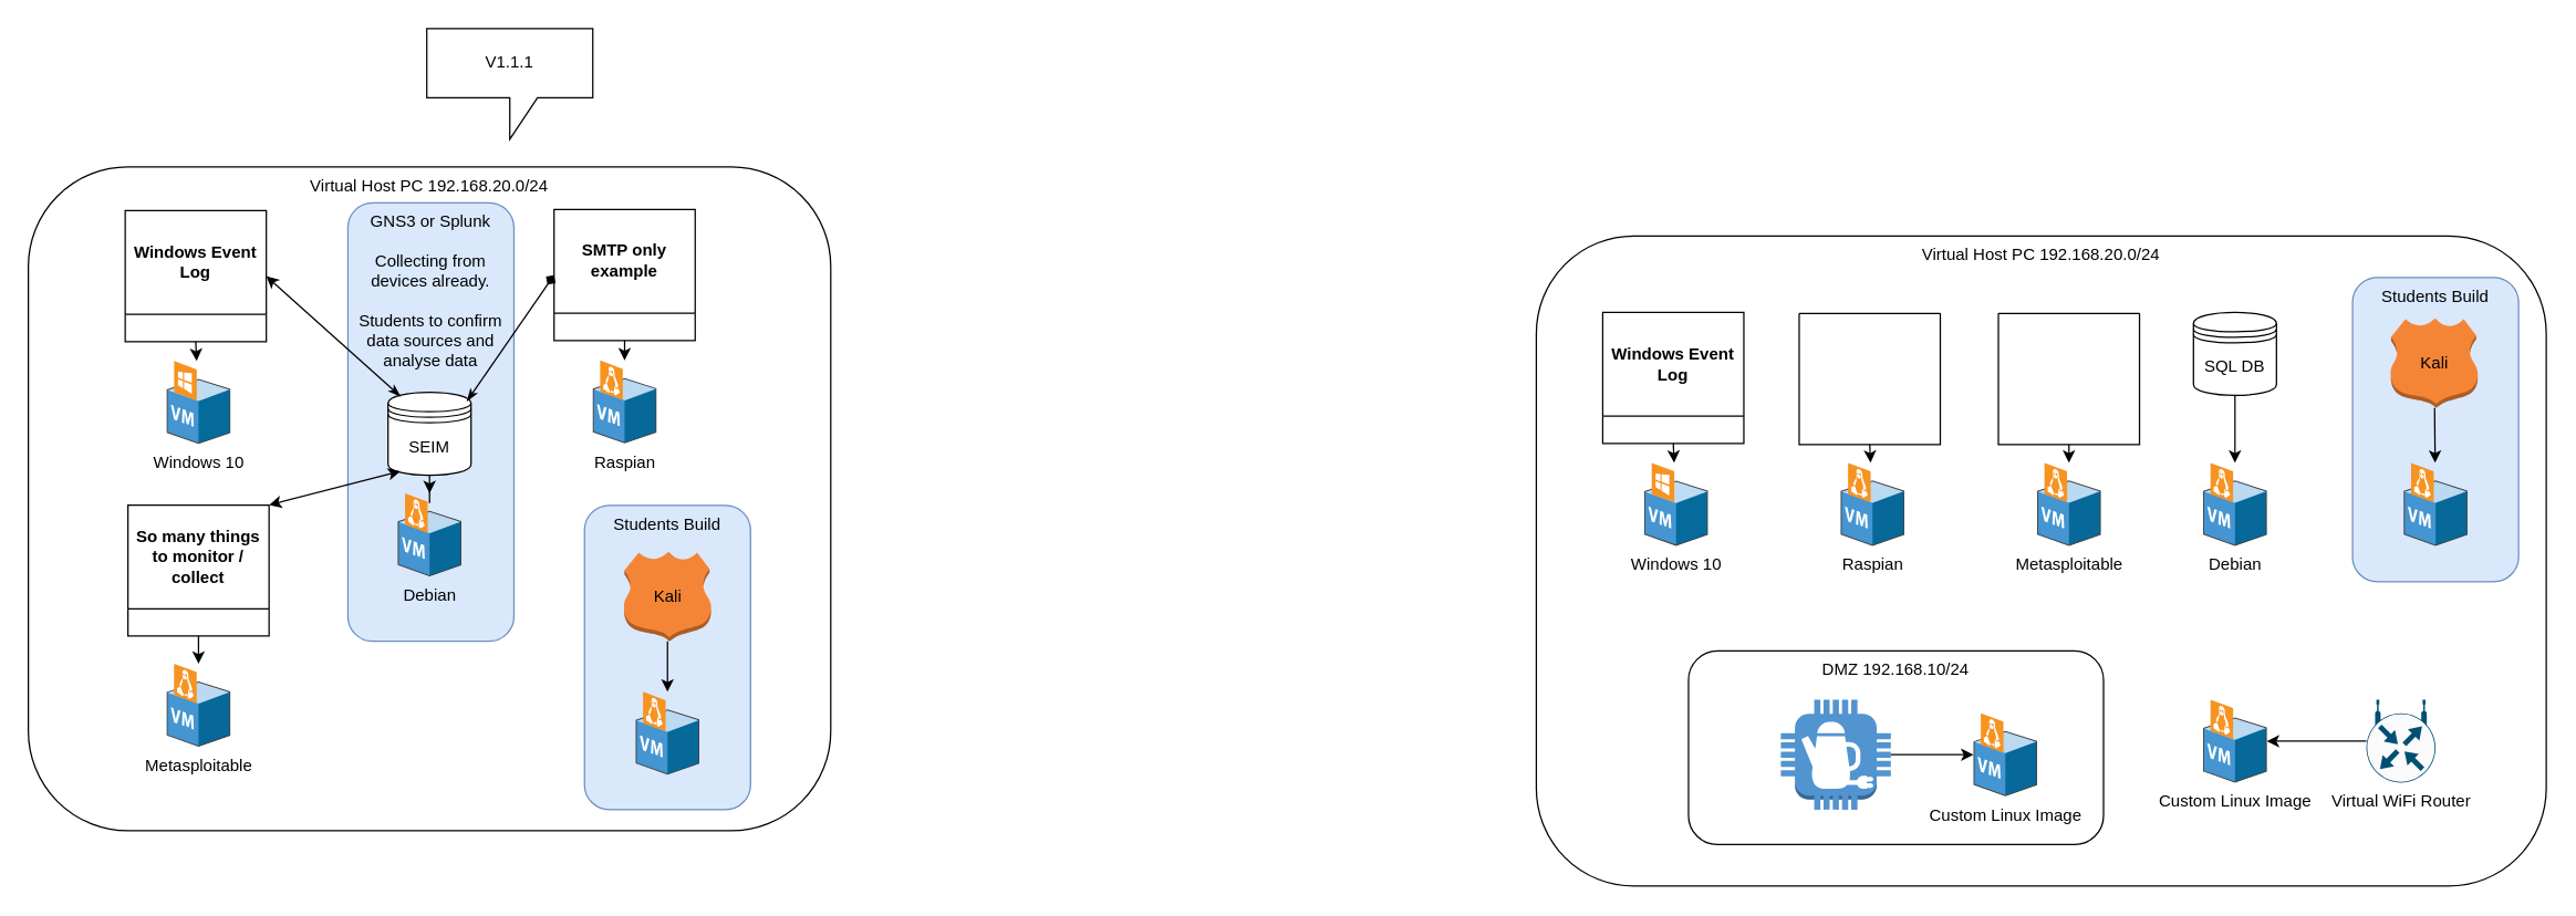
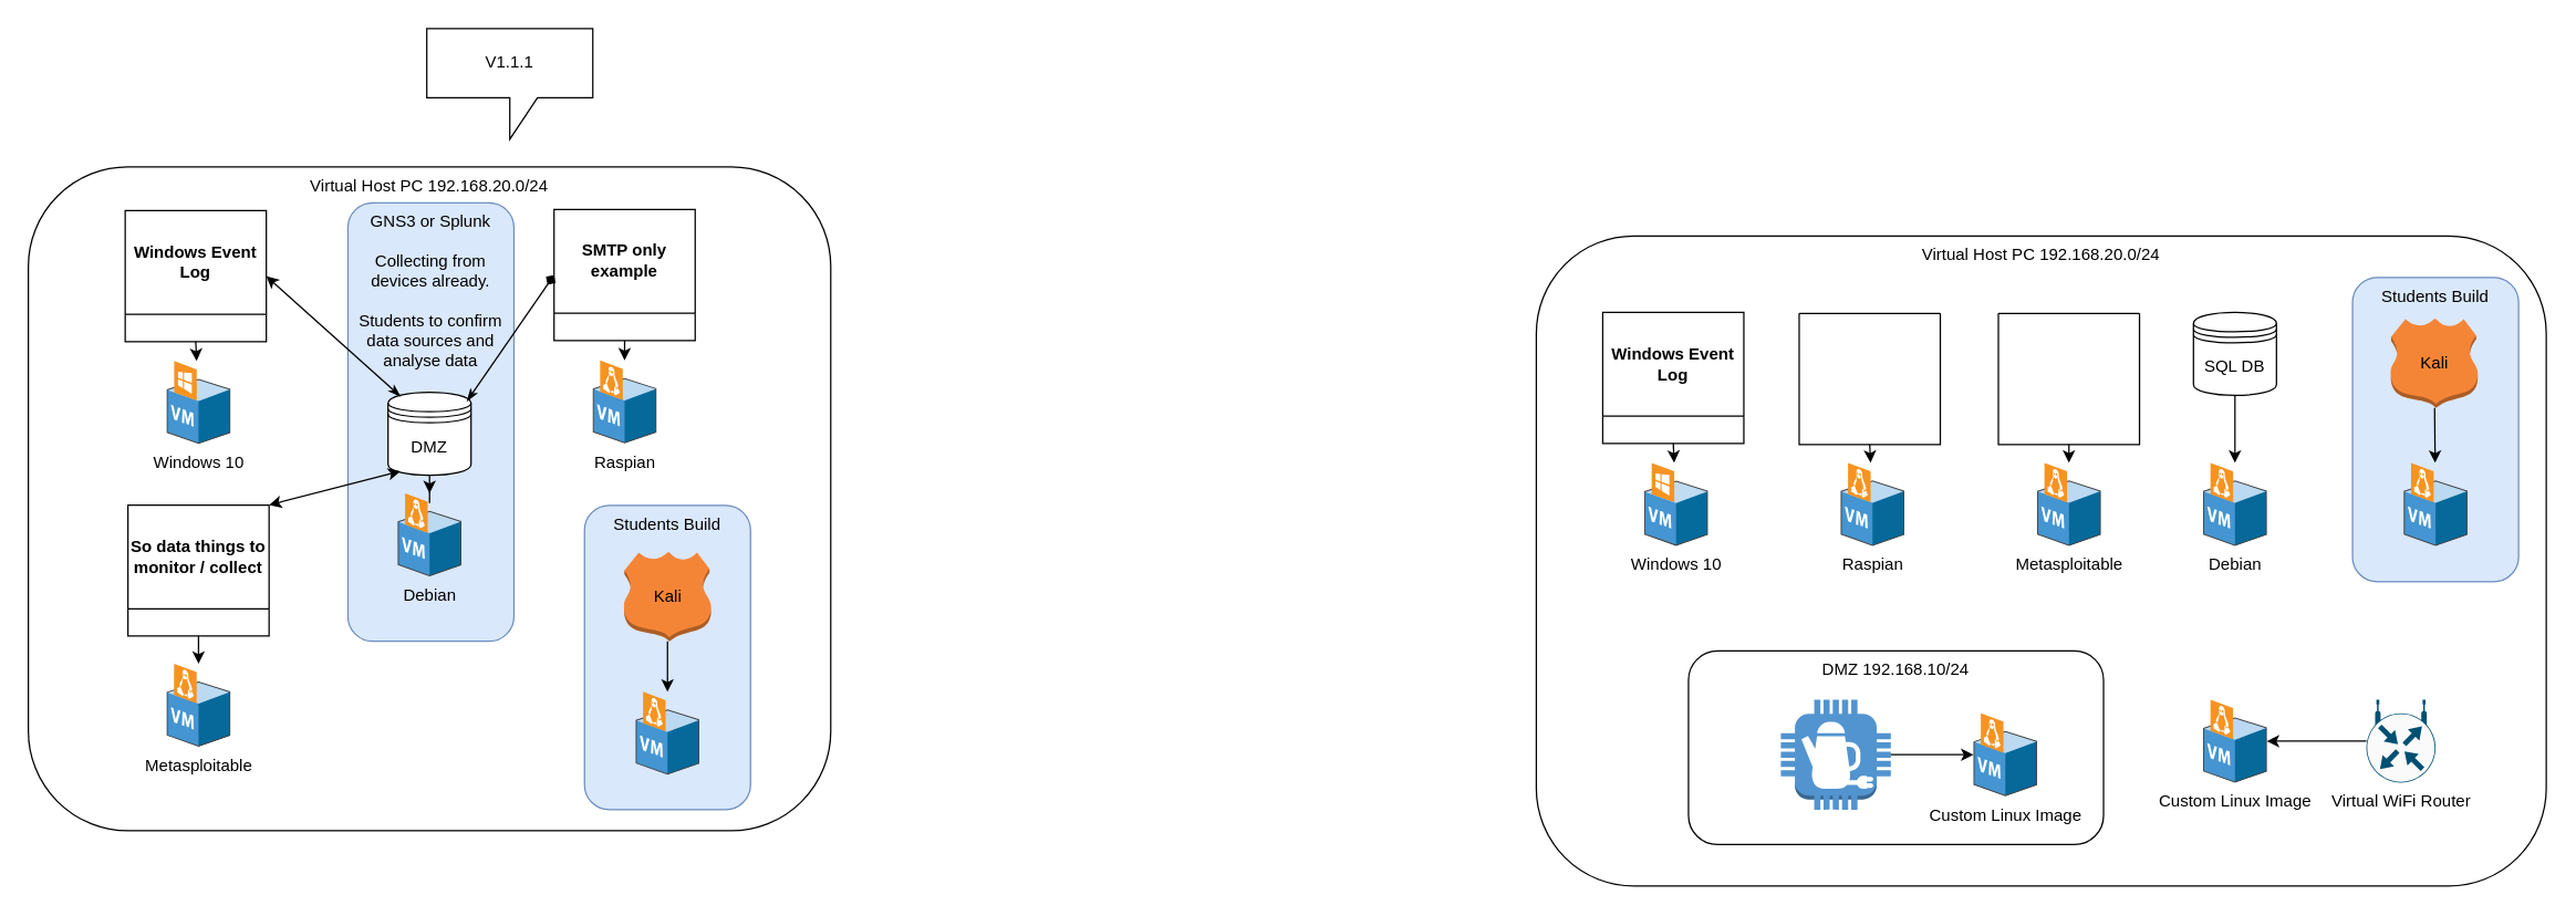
  <mxCell id="0" />
  <mxCell id="1" parent="0" />
  <mxCell id="2" value="Virtual Host PC 192.168.20.0/24" style="rounded=1;whiteSpace=wrap;html=1;verticalAlign=top;" parent="1" vertex="1"><mxGeometry x="20" y="120" width="580" height="480" as="geometry" /></mxCell>
  <mxCell id="3" value="GNS3 or Splunk&lt;div&gt;&lt;br&gt;&lt;/div&gt;&lt;div&gt;Collecting from devices already.&lt;/div&gt;&lt;div&gt;&lt;br&gt;&lt;/div&gt;&lt;div&gt;Students to confirm data sources and analyse data&lt;/div&gt;" style="rounded=1;whiteSpace=wrap;html=1;verticalAlign=top;fillColor=#dae8fc;strokeColor=#6c8ebf;" vertex="1" parent="1"><mxGeometry x="251" y="146" width="120" height="317" as="geometry" /></mxCell>
  <mxCell id="4" value="Virtual Host PC 192.168.20.0/24" style="rounded=1;whiteSpace=wrap;html=1;verticalAlign=top;" parent="1" vertex="1"><mxGeometry x="1110" y="170" width="730" height="470" as="geometry" /></mxCell>
  <mxCell id="5" value="Students Build" style="rounded=1;whiteSpace=wrap;html=1;verticalAlign=top;fillColor=#dae8fc;strokeColor=#6c8ebf;" parent="1" vertex="1"><mxGeometry x="1700" y="200" width="120" height="220" as="geometry" /></mxCell>
  <mxCell id="6" value="Debian" style="shadow=0;dashed=0;html=1;labelPosition=center;verticalLabelPosition=bottom;verticalAlign=top;align=center;outlineConnect=0;shape=mxgraph.veeam.3d.vm_linux;" parent="1" vertex="1"><mxGeometry x="1592" y="334" width="46" height="60" as="geometry" /></mxCell>
  <mxCell id="7" value="" style="shadow=0;dashed=0;html=1;labelPosition=center;verticalLabelPosition=bottom;verticalAlign=top;align=center;outlineConnect=0;shape=mxgraph.veeam.3d.vm_linux;" parent="1" vertex="1"><mxGeometry x="1737" y="334" width="46" height="60" as="geometry" /></mxCell>
  <mxCell id="8" value="Kali" style="outlineConnect=0;dashed=0;verticalLabelPosition=middle;verticalAlign=middle;align=center;html=1;shape=mxgraph.aws3.hosted_zone;fillColor=#F58536;gradientColor=none;labelPosition=center;" parent="1" vertex="1"><mxGeometry x="1727.5" y="229.75" width="63" height="64.5" as="geometry" /></mxCell>
  <mxCell id="9" value="Metasploitable" style="shadow=0;dashed=0;html=1;labelPosition=center;verticalLabelPosition=bottom;verticalAlign=top;align=center;outlineConnect=0;shape=mxgraph.veeam.3d.vm_linux;" parent="1" vertex="1"><mxGeometry x="1472" y="334" width="46" height="60" as="geometry" /></mxCell>
  <mxCell id="10" value="" style="endArrow=classic;html=1;rounded=0;" parent="1" source="8" target="7" edge="1"><mxGeometry width="50" height="50" relative="1" as="geometry"><mxPoint x="1700" y="390" as="sourcePoint" /><mxPoint x="1750" y="340" as="targetPoint" /></mxGeometry></mxCell>
  <mxCell id="11" value="Windows 10" style="shadow=0;dashed=0;html=1;labelPosition=center;verticalLabelPosition=bottom;verticalAlign=top;align=center;outlineConnect=0;shape=mxgraph.veeam.3d.vm_windows;" parent="1" vertex="1"><mxGeometry x="1188" y="334" width="46" height="60" as="geometry" /></mxCell>
  <mxCell id="12" value="Raspian" style="shadow=0;dashed=0;html=1;labelPosition=center;verticalLabelPosition=bottom;verticalAlign=top;align=center;outlineConnect=0;shape=mxgraph.veeam.3d.vm_linux;" parent="1" vertex="1"><mxGeometry x="1330" y="334" width="46" height="60" as="geometry" /></mxCell>
  <mxCell id="13" value="" style="endArrow=classic;html=1;rounded=0;exitX=0.5;exitY=1;exitDx=0;exitDy=0;" parent="1" source="17" target="12" edge="1"><mxGeometry width="50" height="50" relative="1" as="geometry"><mxPoint x="1353" y="322" as="sourcePoint" /><mxPoint x="1427" y="244.25" as="targetPoint" /></mxGeometry></mxCell>
  <mxCell id="14" value="" style="endArrow=classic;html=1;rounded=0;exitX=0.5;exitY=1;exitDx=0;exitDy=0;" parent="1" source="16" target="11" edge="1"><mxGeometry width="50" height="50" relative="1" as="geometry"><mxPoint x="1211.309" y="318.8" as="sourcePoint" /><mxPoint x="1750" y="340" as="targetPoint" /></mxGeometry></mxCell>
  <mxCell id="15" value="" style="endArrow=classic;html=1;rounded=0;exitX=0.5;exitY=1;exitDx=0;exitDy=0;" parent="1" source="18" target="9" edge="1"><mxGeometry width="50" height="50" relative="1" as="geometry"><mxPoint x="1494.527" y="321.8" as="sourcePoint" /><mxPoint x="1750" y="340" as="targetPoint" /></mxGeometry></mxCell>
  <mxCell id="16" value="Windows Event Log" style="swimlane;startSize=75;whiteSpace=wrap;verticalAlign=middle;labelPosition=center;verticalLabelPosition=middle;align=center;" parent="1" vertex="1"><mxGeometry x="1158" y="225.25" width="102" height="94.75" as="geometry" /></mxCell>
  <mxCell id="17" value="" style="swimlane;startSize=0;" parent="1" vertex="1"><mxGeometry x="1300" y="226" width="102" height="94.75" as="geometry" /></mxCell>
  <mxCell id="18" value="" style="swimlane;startSize=0;" parent="1" vertex="1"><mxGeometry x="1444" y="226" width="102" height="94.75" as="geometry" /></mxCell>
  <mxCell id="19" value="DMZ 192.168.10/24" style="rounded=1;whiteSpace=wrap;html=1;verticalAlign=top;fillColor=none;" parent="1" vertex="1"><mxGeometry x="1220" y="470" width="300" height="140" as="geometry" /></mxCell>
  <mxCell id="20" value="" style="outlineConnect=0;dashed=0;verticalLabelPosition=bottom;verticalAlign=top;align=center;html=1;shape=mxgraph.aws3.coffee_pot;fillColor=#5294CF;gradientColor=none;" parent="1" vertex="1"><mxGeometry x="1286.75" y="505.25" width="79.5" height="79.5" as="geometry" /></mxCell>
  <mxCell id="21" value="" style="edgeStyle=orthogonalEdgeStyle;rounded=0;orthogonalLoop=1;jettySize=auto;html=1;" parent="1" source="22" target="6" edge="1"><mxGeometry relative="1" as="geometry"><Array as="points" /></mxGeometry></mxCell>
  <mxCell id="22" value="SQL DB" style="shape=datastore;whiteSpace=wrap;html=1;" parent="1" vertex="1"><mxGeometry x="1585" y="225.25" width="60" height="60" as="geometry" /></mxCell>
  <mxCell id="23" value="Virtual WiFi Router" style="sketch=0;points=[[0.5,0,0],[1,0.5,0],[0.5,1,0],[0,0.5,0],[0.145,0.145,0],[0.856,0.145,0],[0.855,0.856,0],[0.145,0.855,0]];verticalLabelPosition=bottom;html=1;verticalAlign=top;aspect=fixed;align=center;pointerEvents=1;shape=mxgraph.cisco19.rect;prIcon=wireless_router;fillColor=#FAFAFA;strokeColor=#005073;labelPosition=center;" parent="1" vertex="1"><mxGeometry x="1710" y="505.25" width="50" height="60" as="geometry" /></mxCell>
  <mxCell id="24" value="Custom Linux Image" style="shadow=0;dashed=0;html=1;labelPosition=center;verticalLabelPosition=bottom;verticalAlign=top;align=center;outlineConnect=0;shape=mxgraph.veeam.3d.vm_linux;" parent="1" vertex="1"><mxGeometry x="1426" y="515" width="46" height="60" as="geometry" /></mxCell>
  <mxCell id="25" value="" style="endArrow=classic;html=1;rounded=0;" parent="1" source="20" target="24" edge="1"><mxGeometry width="50" height="50" relative="1" as="geometry"><mxPoint x="1700" y="480" as="sourcePoint" /><mxPoint x="1750" y="430" as="targetPoint" /></mxGeometry></mxCell>
  <mxCell id="26" value="Custom Linux Image" style="shadow=0;dashed=0;html=1;labelPosition=center;verticalLabelPosition=bottom;verticalAlign=top;align=center;outlineConnect=0;shape=mxgraph.veeam.3d.vm_linux;" parent="1" vertex="1"><mxGeometry x="1592" y="505.25" width="46" height="60" as="geometry" /></mxCell>
  <mxCell id="27" value="" style="endArrow=classic;html=1;rounded=0;exitX=0;exitY=0.5;exitDx=0;exitDy=0;exitPerimeter=0;" parent="1" source="23" target="26" edge="1"><mxGeometry width="50" height="50" relative="1" as="geometry"><mxPoint x="1690" y="540" as="sourcePoint" /><mxPoint x="1750" y="430" as="targetPoint" /></mxGeometry></mxCell>
  <mxCell id="28" value="Students Build" style="rounded=1;whiteSpace=wrap;html=1;verticalAlign=top;fillColor=#dae8fc;strokeColor=#6c8ebf;" parent="1" vertex="1"><mxGeometry x="422" y="364.75" width="120" height="220" as="geometry" /></mxCell>
  <mxCell id="29" value="Debian" style="shadow=0;dashed=0;html=1;labelPosition=center;verticalLabelPosition=bottom;verticalAlign=top;align=center;outlineConnect=0;shape=mxgraph.veeam.3d.vm_linux;" parent="1" vertex="1"><mxGeometry x="287" y="356" width="46" height="60" as="geometry" /></mxCell>
  <mxCell id="30" value="" style="shadow=0;dashed=0;html=1;labelPosition=center;verticalLabelPosition=bottom;verticalAlign=top;align=center;outlineConnect=0;shape=mxgraph.veeam.3d.vm_linux;" parent="1" vertex="1"><mxGeometry x="459" y="499.5" width="46" height="60" as="geometry" /></mxCell>
  <mxCell id="31" value="Kali" style="outlineConnect=0;dashed=0;verticalLabelPosition=middle;verticalAlign=middle;align=center;html=1;shape=mxgraph.aws3.hosted_zone;fillColor=#F58536;gradientColor=none;labelPosition=center;" parent="1" vertex="1"><mxGeometry x="450.5" y="398.5" width="63" height="64.5" as="geometry" /></mxCell>
  <mxCell id="32" value="Metasploitable" style="shadow=0;dashed=0;html=1;labelPosition=center;verticalLabelPosition=bottom;verticalAlign=top;align=center;outlineConnect=0;shape=mxgraph.veeam.3d.vm_linux;" parent="1" vertex="1"><mxGeometry x="120" y="479.25" width="46" height="60" as="geometry" /></mxCell>
  <mxCell id="33" value="" style="endArrow=classic;html=1;rounded=0;" parent="1" source="31" target="30" edge="1"><mxGeometry width="50" height="50" relative="1" as="geometry"><mxPoint x="485" y="354" as="sourcePoint" /><mxPoint x="535" y="304" as="targetPoint" /></mxGeometry></mxCell>
  <mxCell id="34" value="Windows 10" style="shadow=0;dashed=0;html=1;labelPosition=center;verticalLabelPosition=bottom;verticalAlign=top;align=center;outlineConnect=0;shape=mxgraph.veeam.3d.vm_windows;" parent="1" vertex="1"><mxGeometry x="120" y="260.38" width="46" height="60" as="geometry" /></mxCell>
  <mxCell id="35" value="" style="endArrow=classic;html=1;rounded=0;exitX=0.5;exitY=1;exitDx=0;exitDy=0;" parent="1" source="36" target="34" edge="1"><mxGeometry width="50" height="50" relative="1" as="geometry"><mxPoint x="121.309" y="278.8" as="sourcePoint" /><mxPoint x="660" y="300" as="targetPoint" /></mxGeometry></mxCell>
  <mxCell id="36" value="Windows Event Log" style="swimlane;startSize=75;whiteSpace=wrap;verticalAlign=middle;labelPosition=center;verticalLabelPosition=middle;align=center;" parent="1" vertex="1"><mxGeometry x="90" y="151.63" width="102" height="94.75" as="geometry" /></mxCell>
  <mxCell id="37" value="" style="edgeStyle=orthogonalEdgeStyle;rounded=0;orthogonalLoop=1;jettySize=auto;html=1;" parent="1" source="38" target="29" edge="1"><mxGeometry relative="1" as="geometry"><Array as="points" /></mxGeometry></mxCell>
- <mxCell id="38" value="SEIM" style="shape=datastore;whiteSpace=wrap;html=1;" parent="1" vertex="1"><mxGeometry x="280" y="283" width="60" height="60" as="geometry" /></mxCell>
+ <mxCell id="38" value="DMZ" style="shape=datastore;whiteSpace=wrap;html=1;" parent="1" vertex="1"><mxGeometry x="280" y="283" width="60" height="60" as="geometry" /></mxCell>
  <mxCell id="39" value="V1.1.1" style="shape=callout;whiteSpace=wrap;html=1;perimeter=calloutPerimeter;" parent="1" vertex="1"><mxGeometry x="308" y="20" width="120" height="80" as="geometry" /></mxCell>
  <mxCell id="40" value="" style="endArrow=classic;html=1;rounded=0;exitX=0.5;exitY=1;exitDx=0;exitDy=0;" parent="1" source="41" target="32" edge="1"><mxGeometry width="50" height="50" relative="1" as="geometry"><mxPoint x="235.309" y="428.8" as="sourcePoint" /><mxPoint x="234" y="444" as="targetPoint" /></mxGeometry></mxCell>
- <mxCell id="41" value="So many things to monitor / collect" style="swimlane;startSize=75;whiteSpace=wrap;verticalAlign=middle;labelPosition=center;verticalLabelPosition=middle;align=center;" parent="1" vertex="1"><mxGeometry x="92" y="364.5" width="102" height="94.75" as="geometry" /></mxCell>
+ <mxCell id="41" value="So data things to monitor / collect" style="swimlane;startSize=75;whiteSpace=wrap;verticalAlign=middle;labelPosition=center;verticalLabelPosition=middle;align=center;" parent="1" vertex="1"><mxGeometry x="92" y="364.5" width="102" height="94.75" as="geometry" /></mxCell>
  <mxCell id="42" value="" style="endArrow=classic;html=1;rounded=0;entryX=1;entryY=0.5;entryDx=0;entryDy=0;exitX=0.15;exitY=0.05;exitDx=0;exitDy=0;exitPerimeter=0;startArrow=classicThin;startFill=1;" parent="1" source="38" target="36" edge="1"><mxGeometry width="50" height="50" relative="1" as="geometry"><mxPoint x="280" y="280" as="sourcePoint" /><mxPoint x="130" y="304" as="targetPoint" /></mxGeometry></mxCell>
  <mxCell id="43" value="" style="endArrow=classic;html=1;rounded=0;entryX=1;entryY=0;entryDx=0;entryDy=0;exitX=0.15;exitY=0.95;exitDx=0;exitDy=0;startArrow=classic;startFill=1;exitPerimeter=0;" parent="1" source="38" target="41" edge="1"><mxGeometry width="50" height="50" relative="1" as="geometry"><mxPoint x="380" y="231" as="sourcePoint" /><mxPoint x="180" y="243" as="targetPoint" /></mxGeometry></mxCell>
  <mxCell id="44" value="Raspian" style="shadow=0;dashed=0;html=1;labelPosition=center;verticalLabelPosition=bottom;verticalAlign=top;align=center;outlineConnect=0;shape=mxgraph.veeam.3d.vm_linux;" vertex="1" parent="1"><mxGeometry x="428" y="260" width="46" height="60" as="geometry" /></mxCell>
  <mxCell id="45" value="SMTP only example" style="swimlane;startSize=75;whiteSpace=wrap;verticalAlign=middle;labelPosition=center;verticalLabelPosition=middle;align=center;" vertex="1" parent="1"><mxGeometry x="400" y="150.88" width="102" height="94.75" as="geometry" /></mxCell>
  <mxCell id="46" value="" style="endArrow=classic;html=1;rounded=0;exitX=0.5;exitY=1;exitDx=0;exitDy=0;" edge="1" parent="1" source="45" target="44"><mxGeometry width="50" height="50" relative="1" as="geometry"><mxPoint x="153" y="469" as="sourcePoint" /><mxPoint x="153" y="489" as="targetPoint" /></mxGeometry></mxCell>
  <mxCell id="47" value="" style="endArrow=diamond;html=1;rounded=0;entryX=0;entryY=0.5;entryDx=0;entryDy=0;exitX=0.95;exitY=0.108;exitDx=0;exitDy=0;exitPerimeter=0;startArrow=classicThin;startFill=1;" edge="1" parent="1" source="38" target="45"><mxGeometry width="50" height="50" relative="1" as="geometry"><mxPoint x="299" y="296" as="sourcePoint" /><mxPoint x="202" y="209" as="targetPoint" /></mxGeometry></mxCell>
